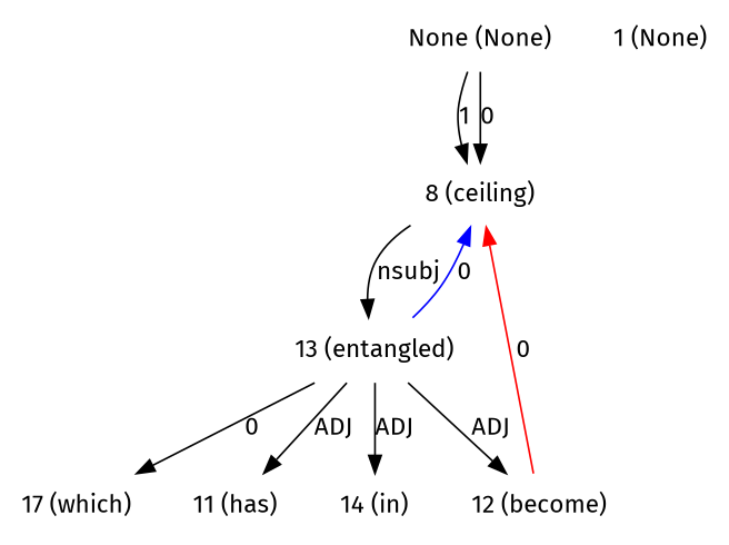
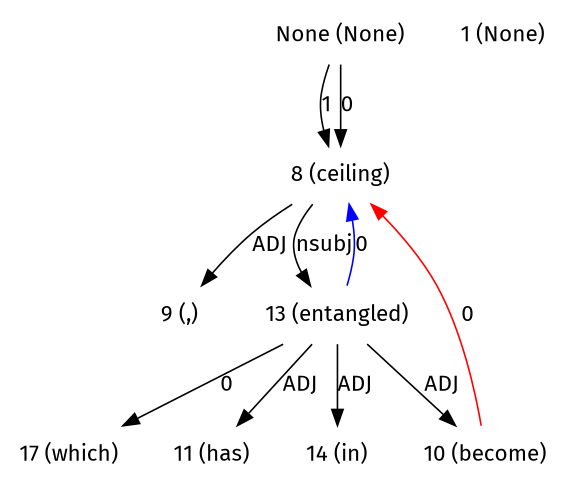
  digraph {
    fontname="Fira Sans"
    node [fontname="Fira Sans" shape=plaintext]
    edge [dir=forward fontname="Fira Sans"]
    n1 [label="None (None)"]
    n2 [label="8 (ceiling)"]
+   n3 [label="9 (,)"]
    n4 [label="13 (entangled)"]
-   n5 [label="12 (become)"]
+   n5 [label="10 (become)"]
    n6 [label="17 (which)"]
    n7 [label="11 (has)"]
    n8 [label="14 (in)"]
    n9 [label="1 (None)"]
    n1 -> n2 [label=1]
    n1 -> n2 [label=0]
+   n2 -> n3 [label=ADJ]
    n2 -> n4 [label=nsubj]
    n4 -> n2 [color=blue label=0]
    n4 -> n5 [label=ADJ]
    n4 -> n6 [label=0]
    n4 -> n7 [label=ADJ]
    n4 -> n8 [label=ADJ]
    n5 -> n2 [color=red label=0]
  }
